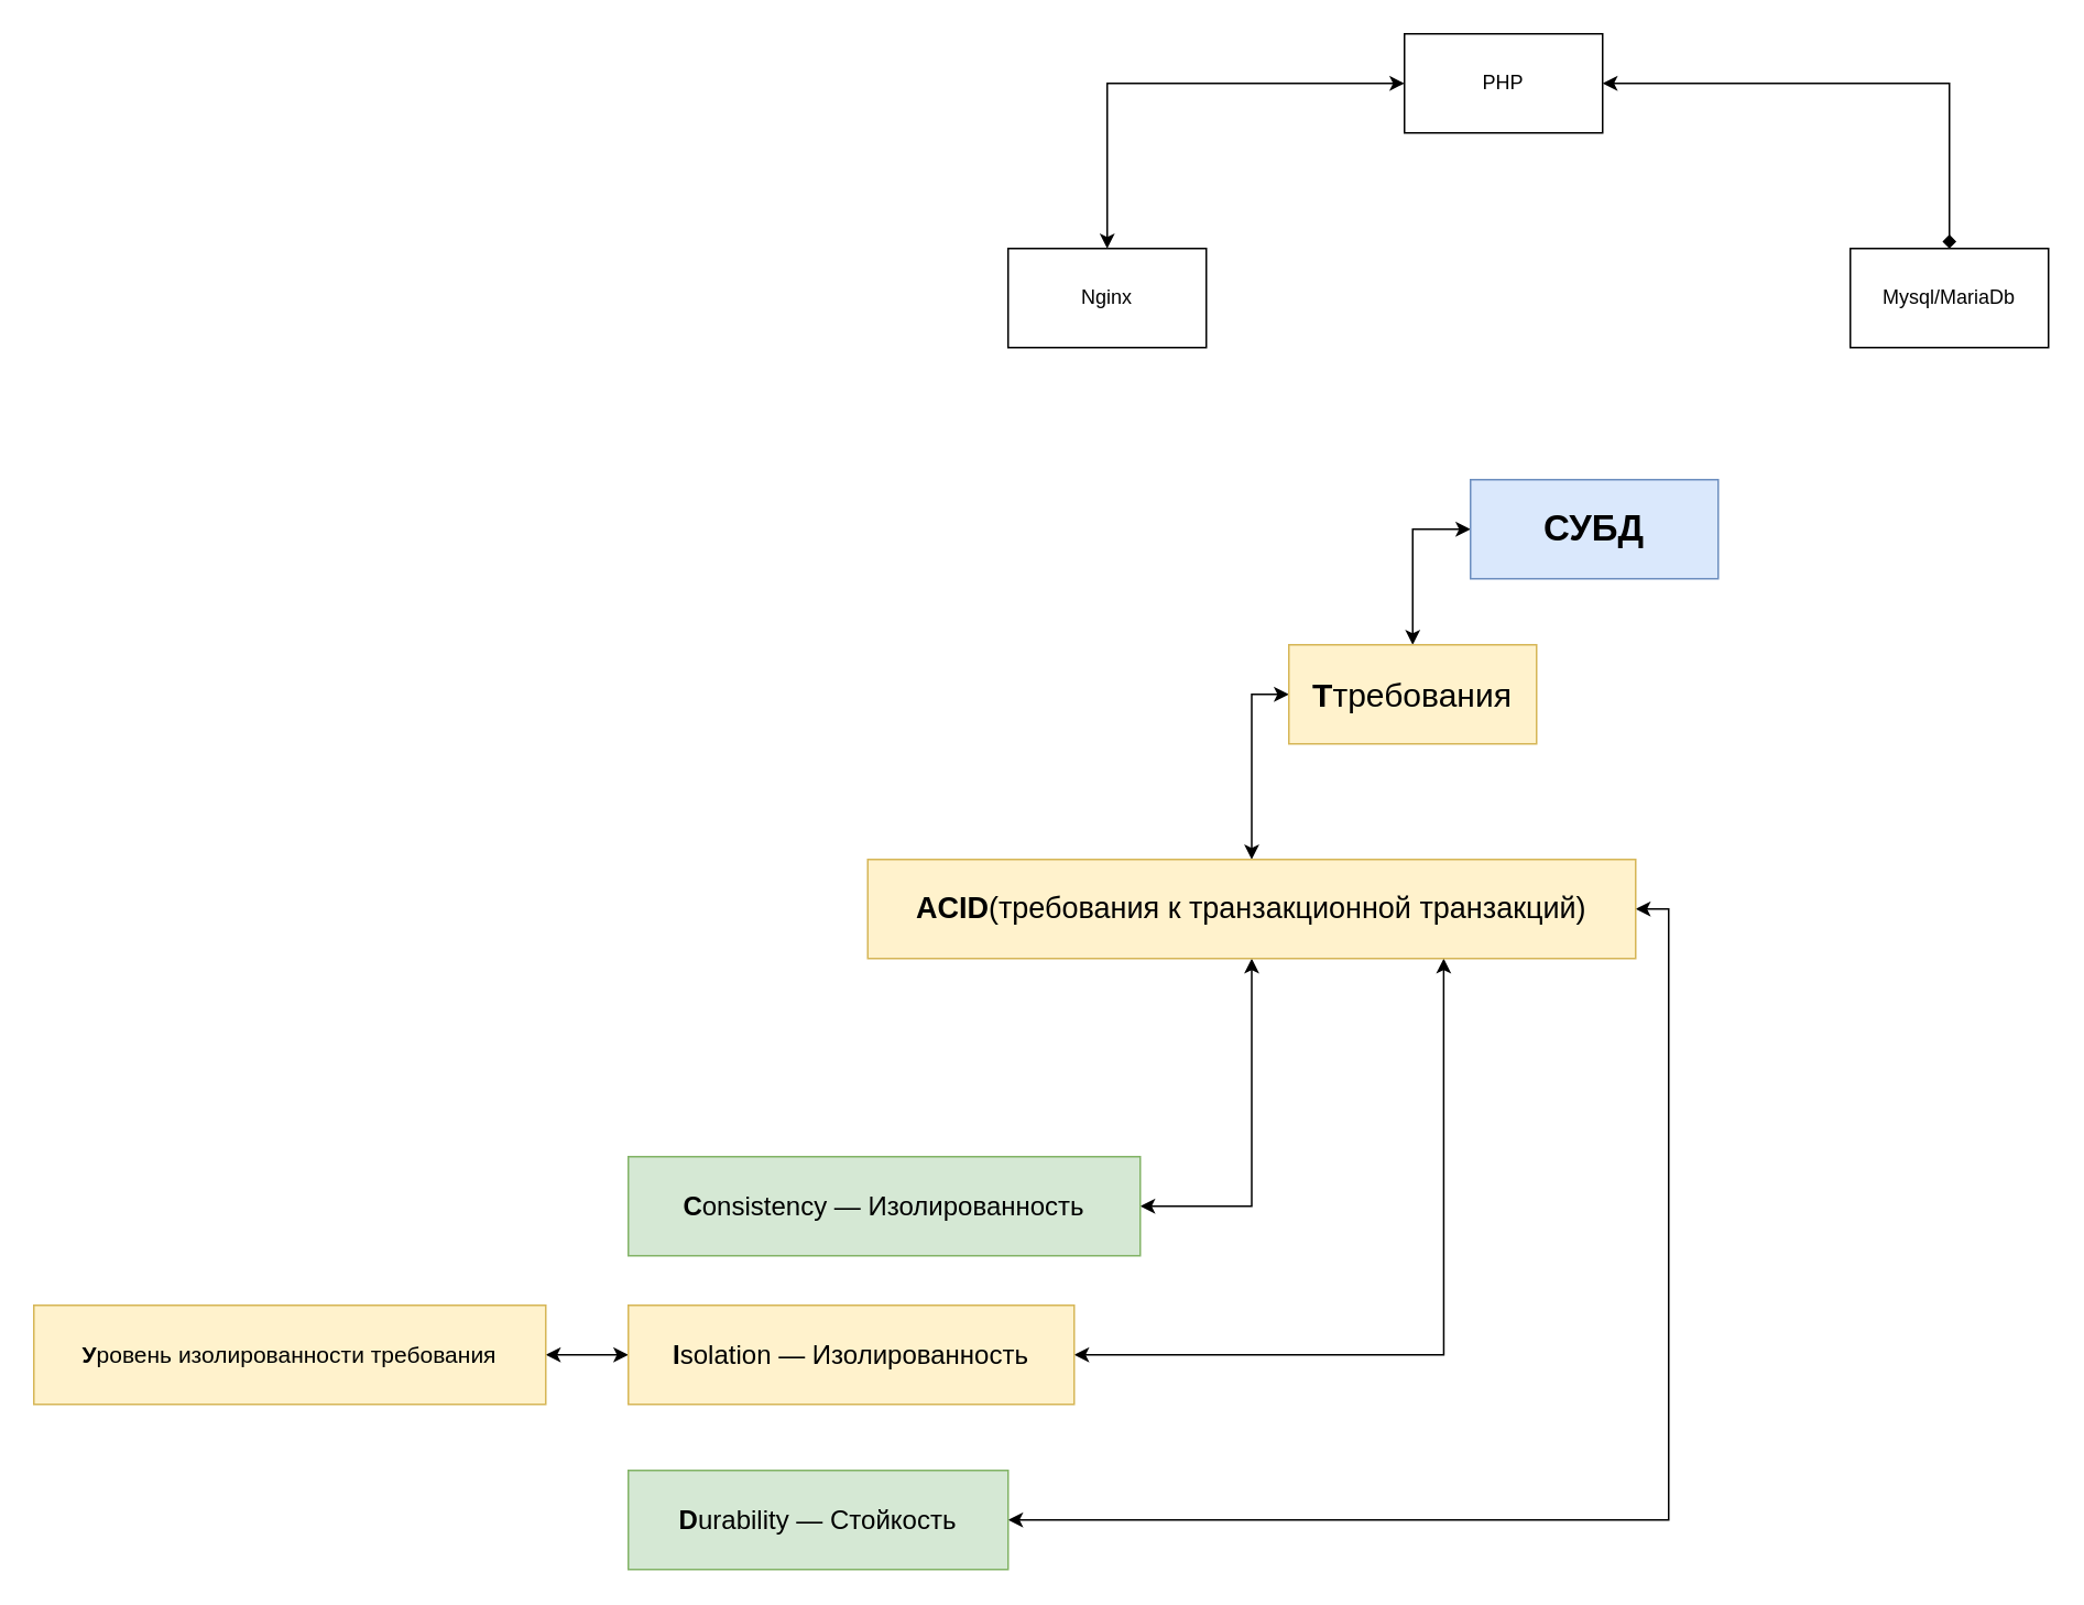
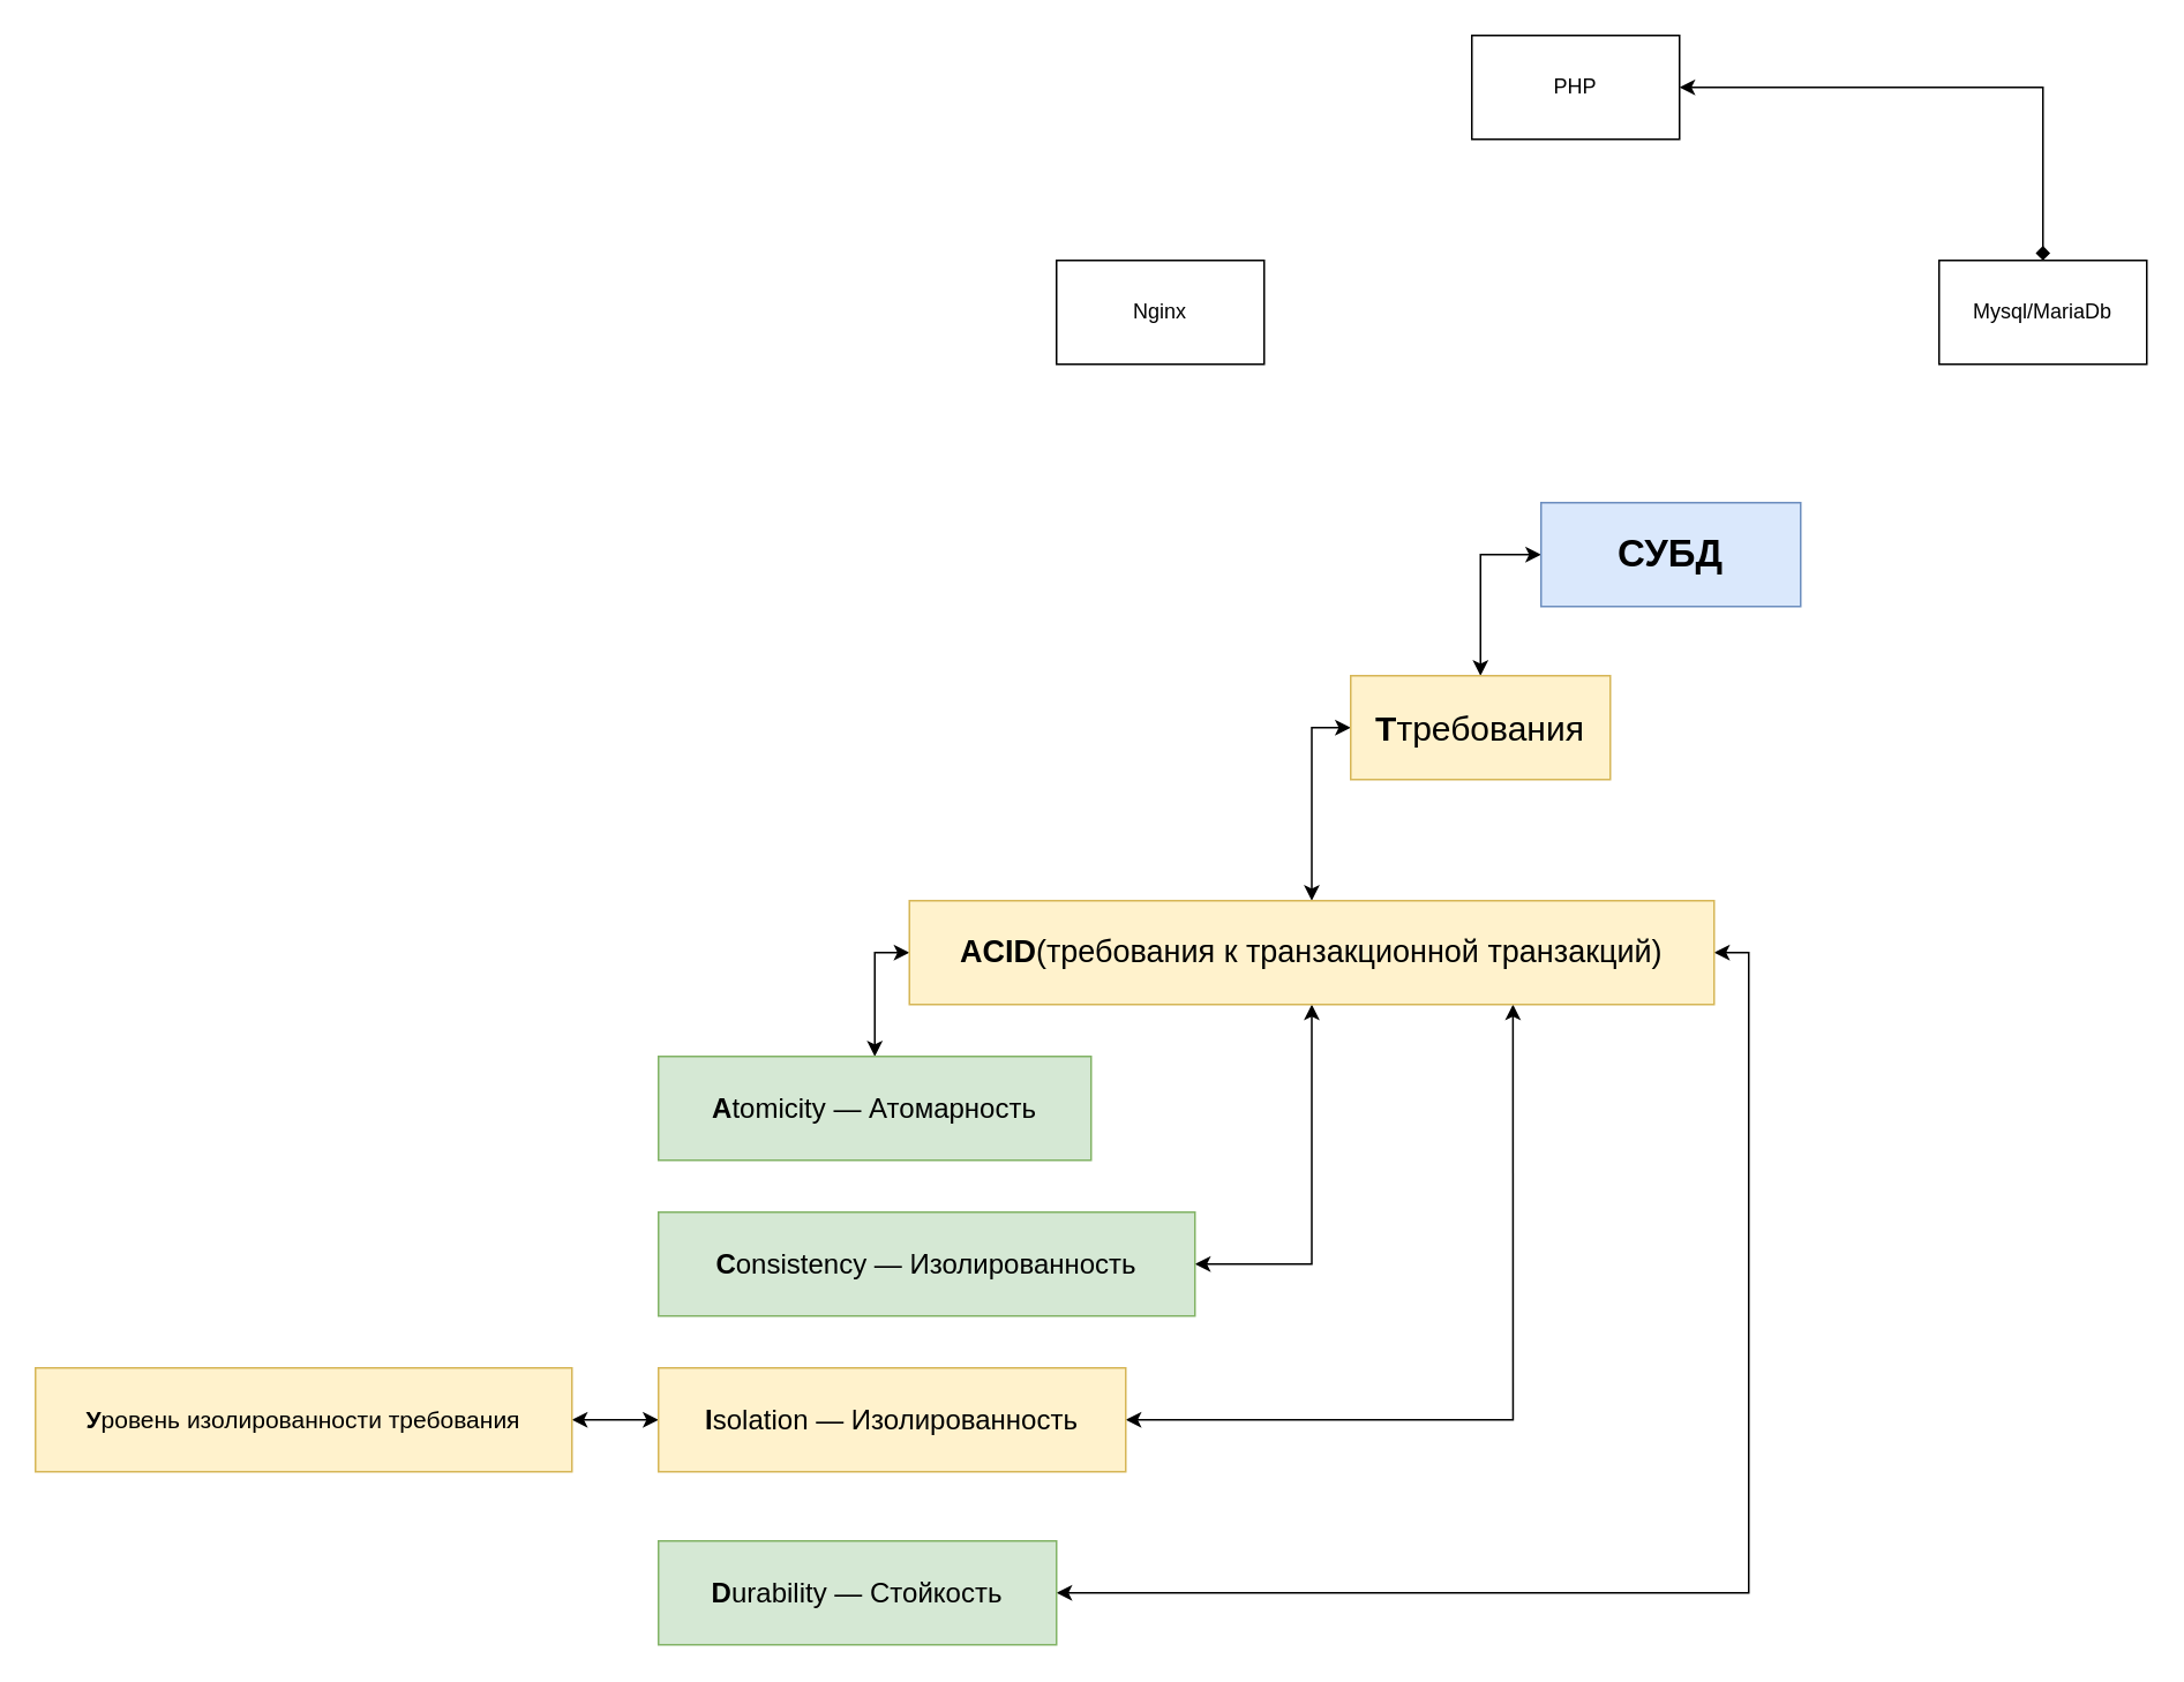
  <mxCell id="0" />
  <mxCell id="1" parent="0" />
- <mxCell id="2" style="edgeStyle=orthogonalEdgeStyle;rounded=0;orthogonalLoop=1;jettySize=auto;html=1;exitX=0;exitY=0.5;exitDx=0;exitDy=0;entryX=0.5;entryY=0;entryDx=0;entryDy=0;startArrow=classic;startFill=1;" parent="1" source="4" target="5" edge="1"><mxGeometry relative="1" as="geometry" /></mxCell>
  <mxCell id="3" style="edgeStyle=orthogonalEdgeStyle;orthogonalLoop=1;jettySize=auto;html=1;exitX=1;exitY=0.5;exitDx=0;exitDy=0;entryX=0.5;entryY=0;entryDx=0;entryDy=0;rounded=0;startArrow=classic;startFill=1;endArrow=diamond;" parent="1" source="4" target="6" edge="1"><mxGeometry relative="1" as="geometry" /></mxCell>
  <mxCell id="4" value="PHP" style="rounded=0;whiteSpace=wrap;html=1;" parent="1" vertex="1"><mxGeometry x="850" y="20" width="120" height="60" as="geometry" /></mxCell>
  <mxCell id="5" value="Nginx" style="rounded=0;whiteSpace=wrap;html=1;" parent="1" vertex="1"><mxGeometry x="610" y="150" width="120" height="60" as="geometry" /></mxCell>
  <mxCell id="6" value="Mysql/MariaDb" style="rounded=0;whiteSpace=wrap;html=1;" parent="1" vertex="1"><mxGeometry x="1120" y="150" width="120" height="60" as="geometry" /></mxCell>
  <mxCell id="7" style="edgeStyle=orthogonalEdgeStyle;rounded=0;orthogonalLoop=1;jettySize=auto;html=1;exitX=0;exitY=0.5;exitDx=0;exitDy=0;entryX=0.5;entryY=0;entryDx=0;entryDy=0;startArrow=classic;startFill=1;" parent="1" source="8" target="10" edge="1"><mxGeometry relative="1" as="geometry" /></mxCell>
  <mxCell id="8" value="&lt;font style=&quot;font-size: 22px&quot;&gt;&lt;b&gt;СУБД&lt;/b&gt;&lt;/font&gt;" style="rounded=0;whiteSpace=wrap;html=1;fillColor=#dae8fc;strokeColor=#6c8ebf;" parent="1" vertex="1"><mxGeometry x="890" y="290" width="150" height="60" as="geometry" /></mxCell>
  <mxCell id="9" style="edgeStyle=orthogonalEdgeStyle;rounded=0;orthogonalLoop=1;jettySize=auto;html=1;exitX=0;exitY=0.5;exitDx=0;exitDy=0;entryX=0.5;entryY=0;entryDx=0;entryDy=0;startArrow=classic;startFill=1;" parent="1" source="10" target="15" edge="1"><mxGeometry relative="1" as="geometry" /></mxCell>
  <mxCell id="10" value="&lt;font style=&quot;font-size: 20px&quot;&gt;&lt;b&gt;Т&lt;/b&gt;требования&lt;/font&gt;" style="rounded=0;whiteSpace=wrap;html=1;fillColor=#fff2cc;strokeColor=#d6b656;" parent="1" vertex="1"><mxGeometry x="780" y="390" width="150" height="60" as="geometry" /></mxCell>
+ <mxCell id="11" style="edgeStyle=orthogonalEdgeStyle;rounded=0;orthogonalLoop=1;jettySize=auto;html=1;exitX=0;exitY=0.5;exitDx=0;exitDy=0;entryX=0.5;entryY=0;entryDx=0;entryDy=0;startArrow=classic;startFill=1;" parent="1" source="15" target="16" edge="1"><mxGeometry relative="1" as="geometry" /></mxCell>
  <mxCell id="12" style="edgeStyle=orthogonalEdgeStyle;rounded=0;orthogonalLoop=1;jettySize=auto;html=1;exitX=0.5;exitY=1;exitDx=0;exitDy=0;entryX=1;entryY=0.5;entryDx=0;entryDy=0;startArrow=classic;startFill=1;" parent="1" source="15" target="17" edge="1"><mxGeometry relative="1" as="geometry" /></mxCell>
  <mxCell id="13" style="edgeStyle=orthogonalEdgeStyle;rounded=0;orthogonalLoop=1;jettySize=auto;html=1;exitX=0.75;exitY=1;exitDx=0;exitDy=0;entryX=1;entryY=0.5;entryDx=0;entryDy=0;startArrow=classic;startFill=1;" parent="1" source="15" target="19" edge="1"><mxGeometry relative="1" as="geometry" /></mxCell>
  <mxCell id="14" style="edgeStyle=orthogonalEdgeStyle;rounded=0;orthogonalLoop=1;jettySize=auto;html=1;exitX=1;exitY=0.5;exitDx=0;exitDy=0;entryX=1;entryY=0.5;entryDx=0;entryDy=0;startArrow=classic;startFill=1;" parent="1" source="15" target="20" edge="1"><mxGeometry relative="1" as="geometry" /></mxCell>
  <mxCell id="15" value="&lt;font style=&quot;font-size: 18px&quot;&gt;&lt;b&gt;ACID&lt;/b&gt;(требования к транзакционной транзакций)&lt;/font&gt;" style="rounded=0;whiteSpace=wrap;html=1;fillColor=#fff2cc;strokeColor=#d6b656;" parent="1" vertex="1"><mxGeometry x="525" y="520" width="465" height="60" as="geometry" /></mxCell>
+ <mxCell id="16" value="&lt;font style=&quot;font-size: 16px&quot;&gt;&lt;b&gt;A&lt;/b&gt;tomicity — Атомарность&lt;/font&gt;" style="rounded=0;whiteSpace=wrap;html=1;fillColor=#d5e8d4;strokeColor=#82b366;" parent="1" vertex="1"><mxGeometry x="380" y="610" width="250" height="60" as="geometry" /></mxCell>
  <mxCell id="17" value="&lt;font style=&quot;font-size: 16px&quot;&gt;&lt;b&gt;C&lt;/b&gt;onsistency — Изолированность&lt;/font&gt;" style="rounded=0;whiteSpace=wrap;html=1;fillColor=#d5e8d4;strokeColor=#82b366;" parent="1" vertex="1"><mxGeometry x="380" y="700" width="310" height="60" as="geometry" /></mxCell>
  <mxCell id="18" style="edgeStyle=orthogonalEdgeStyle;rounded=0;orthogonalLoop=1;jettySize=auto;html=1;exitX=0;exitY=0.5;exitDx=0;exitDy=0;entryX=1;entryY=0.5;entryDx=0;entryDy=0;startArrow=classic;startFill=1;" edge="1" parent="1" source="19" target="21"><mxGeometry relative="1" as="geometry" /></mxCell>
  <mxCell id="19" value="&lt;font style=&quot;font-size: 16px&quot;&gt;&lt;b&gt;I&lt;/b&gt;solation — Изолированность&lt;/font&gt;" style="rounded=0;whiteSpace=wrap;html=1;fillColor=#fff2cc;strokeColor=#d6b656;" parent="1" vertex="1"><mxGeometry x="380" y="790" width="270" height="60" as="geometry" /></mxCell>
  <mxCell id="20" value="&lt;font style=&quot;font-size: 16px&quot;&gt;&lt;b&gt;D&lt;/b&gt;urability — Стойкость&lt;/font&gt;" style="rounded=0;whiteSpace=wrap;html=1;fillColor=#d5e8d4;strokeColor=#82b366;" parent="1" vertex="1"><mxGeometry x="380" y="890" width="230" height="60" as="geometry" /></mxCell>
  <mxCell id="21" value="&lt;font style=&quot;font-size: 14px&quot;&gt;&lt;b&gt;У&lt;/b&gt;ровень изолированности требования&lt;/font&gt;" style="rounded=0;whiteSpace=wrap;html=1;fillColor=#fff2cc;strokeColor=#d6b656;" vertex="1" parent="1"><mxGeometry x="20" y="790" width="310" height="60" as="geometry" /></mxCell>
